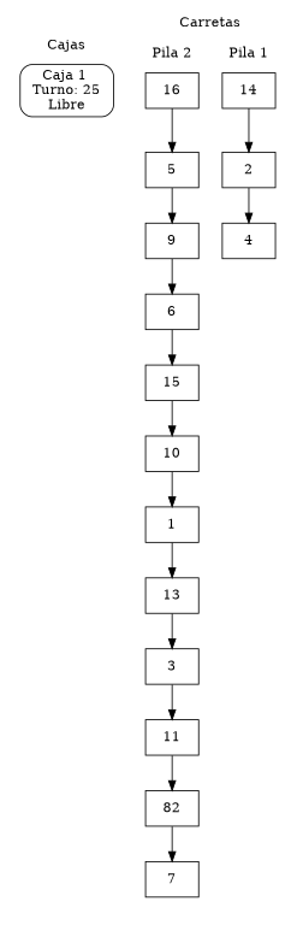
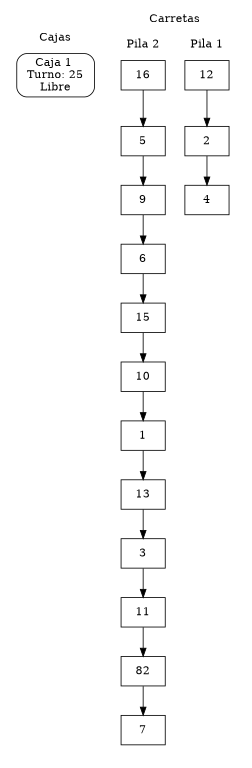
  digraph {
    node [color=black shape=box]
    n1 [label="Caja 1 \n Turno: 25 \n Libre " style=rounded]
-   n2 [label=" 14 "]
+   n2 [label=12]
    n3 [label=" 2 "]
    n4 [label=" 4 "]
    n5 [label=" 16 "]
    n6 [label=" 5 "]
    n7 [label=" 9 "]
    n8 [label=" 6 "]
    n9 [label=" 15 "]
    n10 [label=" 10 "]
    n11 [label=" 1 "]
    n12 [label=" 13 "]
    n13 [label=" 3 "]
    n14 [label=" 11 "]
    n15 [label=82]
    n16 [label=" 7 "]
    subgraph cluster_1 {
      color=white
      label="Cola de espera a pagar"
      style=filled
    }
    subgraph cluster_2 {
      color=white
      label=Cajas
      style=filled
      n1
    }
    subgraph cluster_3 {
      color=white
      label=" compras "
      style=filled
    }
    subgraph cluster_4 {
      color=white
      label=Carretas
      style=filled
      subgraph cluster_5 {
        color=white
        label=" Pila 1 "
        style=filled
        n2
        n3
        n4
      }
      subgraph cluster_6 {
        color=white
        label=" Pila 2 "
        style=filled
        n5
        n6
        n7
        n8
        n9
        n10
        n11
        n12
        n13
        n14
        n15
        n16
      }
    }
    subgraph cluster_7 {
      color=white
      label=" Cola de espera "
      style=filled
    }
    n2 -> n3
    n3 -> n4
    n5 -> n6
    n6 -> n7
    n7 -> n8
    n8 -> n9
    n9 -> n10
    n10 -> n11
    n11 -> n12
    n12 -> n13
    n13 -> n14
    n14 -> n15
    n15 -> n16
  }
